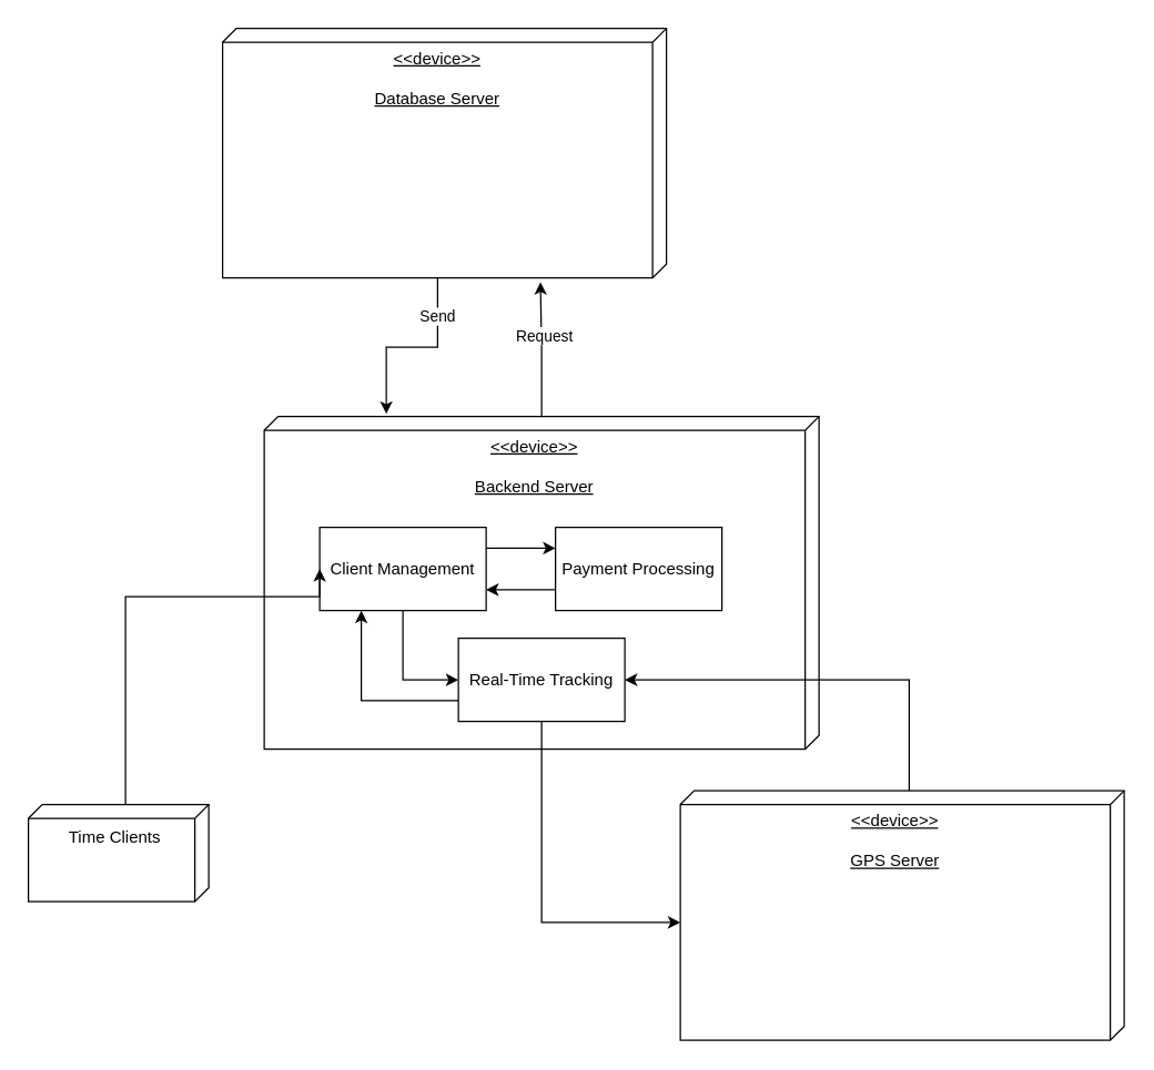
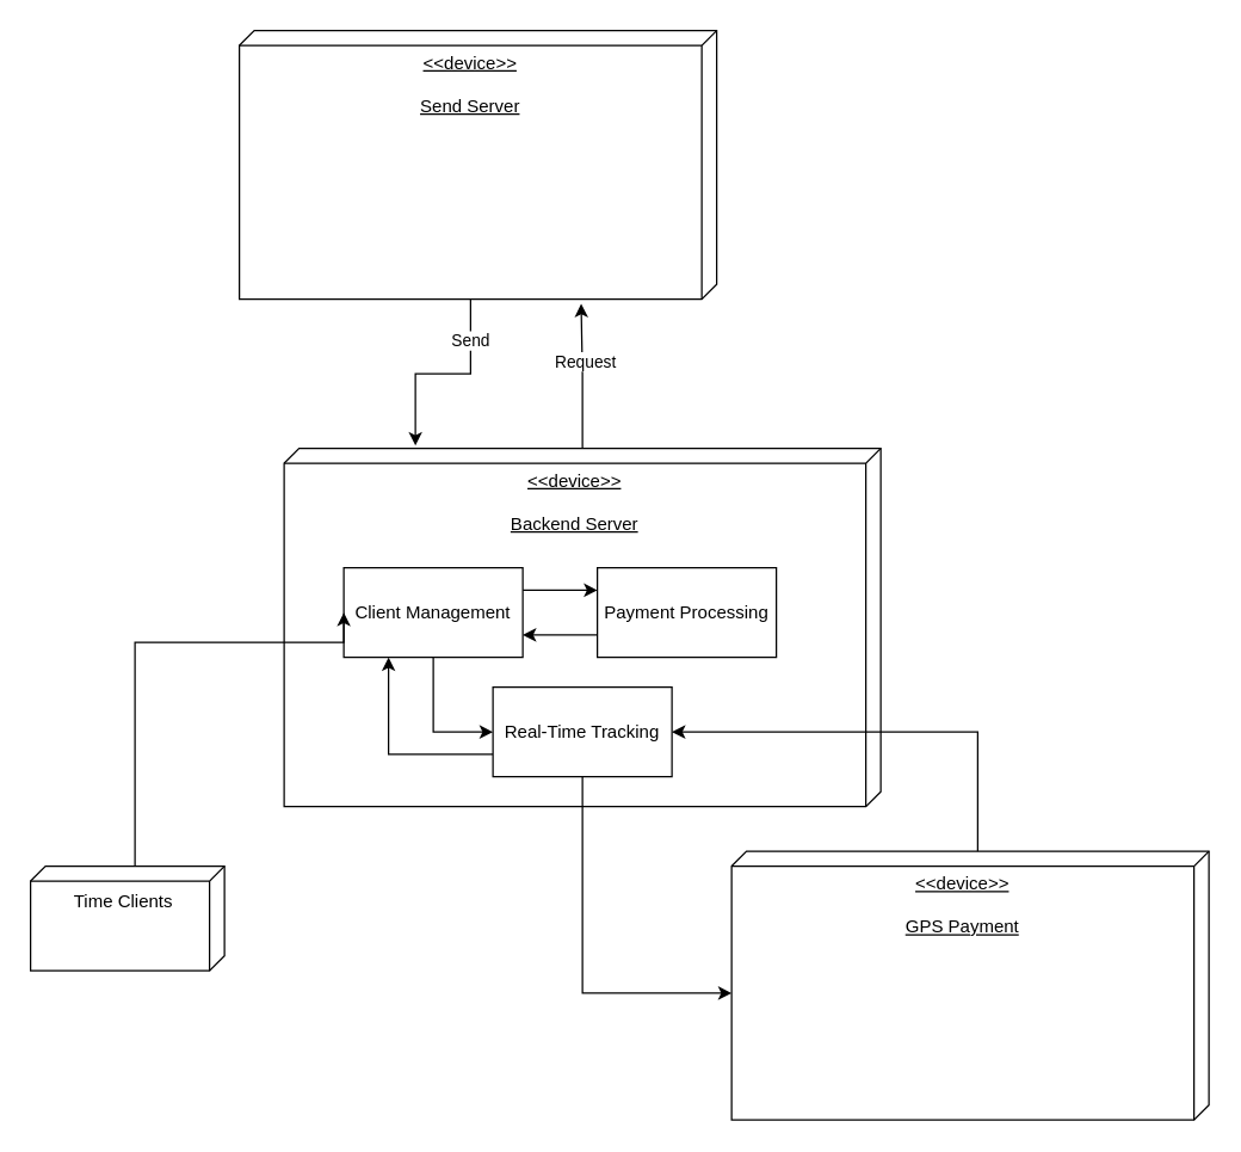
  <mxCell id="0" />
  <mxCell id="1" parent="0" />
  <mxCell id="2" value="&amp;lt;&amp;lt;device&amp;gt;&amp;gt;&lt;div&gt;&lt;br&gt;&lt;/div&gt;&lt;div style=&quot;&quot;&gt;Backend Server&lt;/div&gt;" style="verticalAlign=top;align=center;spacingTop=8;spacingLeft=2;spacingRight=12;shape=cube;size=10;direction=south;fontStyle=4;html=1;whiteSpace=wrap;" vertex="1" parent="1"><mxGeometry x="190" y="300" width="400" height="240" as="geometry" /></mxCell>
  <mxCell id="3" style="edgeStyle=orthogonalEdgeStyle;rounded=0;orthogonalLoop=1;jettySize=auto;html=1;exitX=1;exitY=0.25;exitDx=0;exitDy=0;entryX=0;entryY=0.25;entryDx=0;entryDy=0;" edge="1" parent="1" source="5" target="7"><mxGeometry relative="1" as="geometry" /></mxCell>
  <mxCell id="4" style="edgeStyle=orthogonalEdgeStyle;rounded=0;orthogonalLoop=1;jettySize=auto;html=1;entryX=0;entryY=0.5;entryDx=0;entryDy=0;" edge="1" parent="1" source="5" target="16"><mxGeometry relative="1" as="geometry" /></mxCell>
  <mxCell id="5" value="Client&lt;span style=&quot;color: rgba(0, 0, 0, 0); font-family: monospace; font-size: 0px; text-align: start; text-wrap-mode: nowrap;&quot;&gt;%3CmxGraphModel%3E%3Croot%3E%3CmxCell%20id%3D%220%22%2F%3E%3CmxCell%20id%3D%221%22%20parent%3D%220%22%2F%3E%3CmxCell%20id%3D%222%22%20value%3D%22%22%20style%3D%22endArrow%3Dclassic%3Bhtml%3D1%3Brounded%3D0%3B%22%20edge%3D%221%22%20parent%3D%221%22%3E%3CmxGeometry%20width%3D%2250%22%20height%3D%2250%22%20relative%3D%221%22%20as%3D%22geometry%22%3E%3CmxPoint%20x%3D%22314%22%20y%3D%22400%22%20as%3D%22sourcePoint%22%2F%3E%3CmxPoint%20x%3D%22414%22%20y%3D%22430%22%20as%3D%22targetPoint%22%2F%3E%3C%2FmxGeometry%3E%3C%2FmxCell%3E%3CmxCell%20id%3D%223%22%20value%3D%226%3A%20add_fine()%22%20style%3D%22edgeLabel%3Bhtml%3D1%3Balign%3Dcenter%3BverticalAlign%3Dmiddle%3Bresizable%3D0%3Bpoints%3D%5B%5D%3B%22%20vertex%3D%221%22%20connectable%3D%220%22%20parent%3D%222%22%3E%3CmxGeometry%20x%3D%22-0.05%22%20y%3D%22-1%22%20relative%3D%221%22%20as%3D%22geometry%22%3E%3CmxPoint%20x%3D%2227%22%20y%3D%22-15%22%20as%3D%22offset%22%2F%3E%3C%2FmxGeometry%3E%3C%2FmxCell%3E%3C%2Froot%3E%3C%2FmxGraphModel%3E&lt;/span&gt;&amp;nbsp;Management" style="rounded=0;whiteSpace=wrap;html=1;" vertex="1" parent="1"><mxGeometry x="230" y="380" width="120" height="60" as="geometry" /></mxCell>
  <mxCell id="6" style="edgeStyle=orthogonalEdgeStyle;rounded=0;orthogonalLoop=1;jettySize=auto;html=1;entryX=1;entryY=0.75;entryDx=0;entryDy=0;exitX=0;exitY=0.75;exitDx=0;exitDy=0;" edge="1" parent="1" source="7" target="5"><mxGeometry relative="1" as="geometry" /></mxCell>
  <mxCell id="7" value="Payment Processing" style="rounded=0;whiteSpace=wrap;html=1;" vertex="1" parent="1"><mxGeometry x="400" y="380" width="120" height="60" as="geometry" /></mxCell>
  <mxCell id="8" style="edgeStyle=orthogonalEdgeStyle;rounded=0;orthogonalLoop=1;jettySize=auto;html=1;entryX=0;entryY=0.5;entryDx=0;entryDy=0;" edge="1" parent="1" source="9" target="5"><mxGeometry relative="1" as="geometry"><Array as="points"><mxPoint x="90" y="430" /></Array></mxGeometry></mxCell>
  <mxCell id="9" value="Time Clients" style="verticalAlign=top;align=center;shape=cube;size=10;direction=south;fontStyle=0;html=1;boundedLbl=1;spacingLeft=5;whiteSpace=wrap;" vertex="1" parent="1"><mxGeometry x="20" y="580" width="130" height="70" as="geometry" /></mxCell>
- <mxCell id="10" value="&amp;lt;&amp;lt;device&amp;gt;&amp;gt;&lt;div&gt;&lt;br&gt;&lt;/div&gt;&lt;div style=&quot;&quot;&gt;Database Server&lt;/div&gt;" style="verticalAlign=top;align=center;spacingTop=8;spacingLeft=2;spacingRight=12;shape=cube;size=10;direction=south;fontStyle=4;html=1;whiteSpace=wrap;" vertex="1" parent="1"><mxGeometry x="160" y="20" width="320" height="180" as="geometry" /></mxCell>
+ <mxCell id="10" value="&amp;lt;&amp;lt;device&amp;gt;&amp;gt;&lt;div&gt;&lt;br&gt;&lt;/div&gt;&lt;div style=&quot;&quot;&gt;Send Server&lt;/div&gt;" style="verticalAlign=top;align=center;spacingTop=8;spacingLeft=2;spacingRight=12;shape=cube;size=10;direction=south;fontStyle=4;html=1;whiteSpace=wrap;" vertex="1" parent="1"><mxGeometry x="160" y="20" width="320" height="180" as="geometry" /></mxCell>
  <mxCell id="11" style="edgeStyle=orthogonalEdgeStyle;rounded=0;orthogonalLoop=1;jettySize=auto;html=1;exitX=0;exitY=0;exitDx=180;exitDy=165;exitPerimeter=0;entryX=-0.008;entryY=0.78;entryDx=0;entryDy=0;entryPerimeter=0;" edge="1" parent="1" source="10" target="2"><mxGeometry relative="1" as="geometry" /></mxCell>
  <mxCell id="12" value="Send" style="edgeLabel;html=1;align=center;verticalAlign=middle;resizable=0;points=[];" vertex="1" connectable="0" parent="11"><mxGeometry x="-0.6" y="-1" relative="1" as="geometry"><mxPoint as="offset" /></mxGeometry></mxCell>
  <mxCell id="13" style="edgeStyle=orthogonalEdgeStyle;rounded=0;orthogonalLoop=1;jettySize=auto;html=1;entryX=1.017;entryY=0.284;entryDx=0;entryDy=0;entryPerimeter=0;" edge="1" parent="1" source="2" target="10"><mxGeometry relative="1" as="geometry" /></mxCell>
  <mxCell id="14" value="Request" style="edgeLabel;html=1;align=center;verticalAlign=middle;resizable=0;points=[];" vertex="1" connectable="0" parent="13"><mxGeometry x="0.204" y="-2" relative="1" as="geometry"><mxPoint as="offset" /></mxGeometry></mxCell>
  <mxCell id="15" style="edgeStyle=orthogonalEdgeStyle;rounded=0;orthogonalLoop=1;jettySize=auto;html=1;exitX=0;exitY=0.75;exitDx=0;exitDy=0;entryX=0.25;entryY=1;entryDx=0;entryDy=0;" edge="1" parent="1" source="16" target="5"><mxGeometry relative="1" as="geometry" /></mxCell>
  <mxCell id="16" value="Real-Time Tracking" style="rounded=0;whiteSpace=wrap;html=1;" vertex="1" parent="1"><mxGeometry x="330" y="460" width="120" height="60" as="geometry" /></mxCell>
  <mxCell id="17" style="edgeStyle=orthogonalEdgeStyle;rounded=0;orthogonalLoop=1;jettySize=auto;html=1;entryX=1;entryY=0.5;entryDx=0;entryDy=0;exitX=0;exitY=0;exitDx=0;exitDy=155;exitPerimeter=0;" edge="1" parent="1" source="18" target="16"><mxGeometry relative="1" as="geometry" /></mxCell>
- <mxCell id="18" value="&amp;lt;&amp;lt;device&amp;gt;&amp;gt;&lt;div&gt;&lt;br&gt;&lt;/div&gt;&lt;div style=&quot;&quot;&gt;GPS Server&lt;/div&gt;" style="verticalAlign=top;align=center;spacingTop=8;spacingLeft=2;spacingRight=12;shape=cube;size=10;direction=south;fontStyle=4;html=1;whiteSpace=wrap;" vertex="1" parent="1"><mxGeometry x="490" y="570" width="320" height="180" as="geometry" /></mxCell>
+ <mxCell id="18" value="&amp;lt;&amp;lt;device&amp;gt;&amp;gt;&lt;div&gt;&lt;br&gt;&lt;/div&gt;&lt;div style=&quot;&quot;&gt;GPS Payment&lt;/div&gt;" style="verticalAlign=top;align=center;spacingTop=8;spacingLeft=2;spacingRight=12;shape=cube;size=10;direction=south;fontStyle=4;html=1;whiteSpace=wrap;" vertex="1" parent="1"><mxGeometry x="490" y="570" width="320" height="180" as="geometry" /></mxCell>
  <mxCell id="19" style="edgeStyle=orthogonalEdgeStyle;rounded=0;orthogonalLoop=1;jettySize=auto;html=1;entryX=0;entryY=0;entryDx=95;entryDy=320;entryPerimeter=0;exitX=0.5;exitY=1;exitDx=0;exitDy=0;" edge="1" parent="1" source="16" target="18"><mxGeometry relative="1" as="geometry" /></mxCell>
